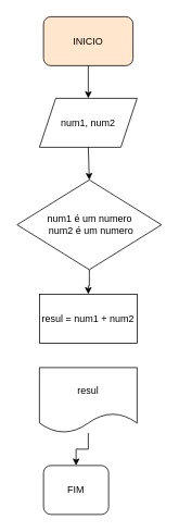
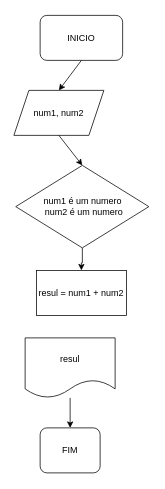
  <mxCell id="0" />
  <mxCell id="1" parent="0" />
  <mxCell id="2" value="FIM" style="rounded=1;whiteSpace=wrap;html=1;" vertex="1" parent="1"><mxGeometry x="53" y="570" width="80" height="60" as="geometry" /></mxCell>
- <mxCell id="3" value="INICIO" style="rounded=1;whiteSpace=wrap;html=1;fillColor=#ffe6cc;" vertex="1" parent="1"><mxGeometry x="53" y="20" width="110" height="60" as="geometry" /></mxCell>
- <mxCell id="4" value="num1, num2" style="shape=parallelogram;perimeter=parallelogramPerimeter;whiteSpace=wrap;html=1;fixedSize=1;" vertex="1" parent="1"><mxGeometry x="48" y="120" width="120" height="60" as="geometry" /></mxCell>
+ <mxCell id="3" value="INICIO" style="rounded=1;whiteSpace=wrap;html=1;" vertex="1" parent="1"><mxGeometry x="53" y="20" width="110" height="60" as="geometry" /></mxCell>
+ <mxCell id="4" value="num1, num2" style="shape=parallelogram;perimeter=parallelogramPerimeter;whiteSpace=wrap;html=1;fixedSize=1;" vertex="1" parent="1"><mxGeometry x="18" y="120" width="120" height="60" as="geometry" /></mxCell>
  <mxCell id="5" style="edgeStyle=orthogonalEdgeStyle;rounded=0;orthogonalLoop=1;jettySize=auto;html=1;entryX=0.5;entryY=0;entryDx=0;entryDy=0;" edge="1" parent="1" source="6" target="2"><mxGeometry relative="1" as="geometry" /></mxCell>
- <mxCell id="6" value="resul" style="shape=document;whiteSpace=wrap;html=1;boundedLbl=1;" vertex="1" parent="1"><mxGeometry x="48" y="450" width="120" height="80" as="geometry" /></mxCell>
+ <mxCell id="6" value="resul" style="shape=document;whiteSpace=wrap;html=1;boundedLbl=1;" vertex="1" parent="1"><mxGeometry x="33" y="450" width="120" height="80" as="geometry" /></mxCell>
  <mxCell id="7" value="resul = num1 + num2" style="rounded=0;whiteSpace=wrap;html=1;" vertex="1" parent="1"><mxGeometry x="48" y="360" width="120" height="60" as="geometry" /></mxCell>
  <mxCell id="8" style="edgeStyle=orthogonalEdgeStyle;rounded=0;orthogonalLoop=1;jettySize=auto;html=1;" edge="1" parent="1" source="9" target="7"><mxGeometry relative="1" as="geometry" /></mxCell>
  <mxCell id="9" value="num1 é um numero&lt;br&gt;&amp;nbsp;num2 é um numero" style="rhombus;whiteSpace=wrap;html=1;" vertex="1" parent="1"><mxGeometry x="20.5" y="220" width="177.5" height="110" as="geometry" /></mxCell>
  <mxCell id="10" value="" style="endArrow=classic;html=1;rounded=0;exitX=0.5;exitY=1;exitDx=0;exitDy=0;entryX=0.5;entryY=0;entryDx=0;entryDy=0;" edge="1" parent="1" source="3" target="4"><mxGeometry width="50" height="50" relative="1" as="geometry"><mxPoint x="43" y="250" as="sourcePoint" /><mxPoint x="113" y="110" as="targetPoint" /></mxGeometry></mxCell>
  <mxCell id="11" value="" style="endArrow=classic;html=1;rounded=0;entryX=0.5;entryY=0;entryDx=0;entryDy=0;exitX=0.5;exitY=1;exitDx=0;exitDy=0;" edge="1" parent="1" source="4" target="9"><mxGeometry width="50" height="50" relative="1" as="geometry"><mxPoint x="263" y="220" as="sourcePoint" /><mxPoint x="313" y="170" as="targetPoint" /></mxGeometry></mxCell>
